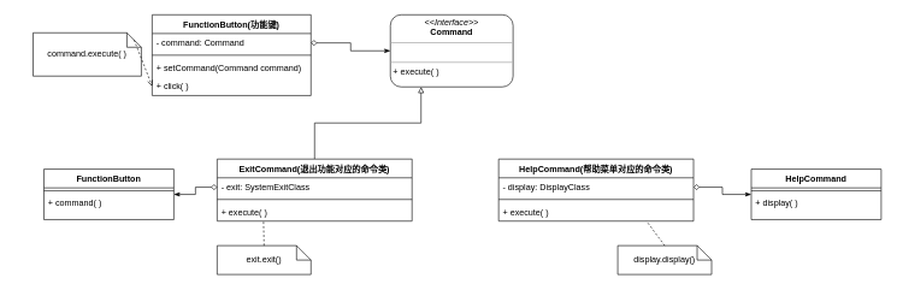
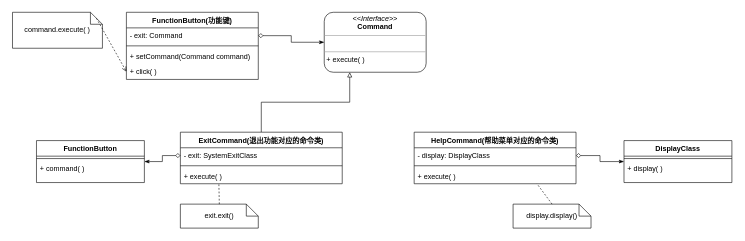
  <mxCell id="0" />
  <mxCell id="1" parent="0" />
  <mxCell id="2" value="&lt;p style=&quot;margin: 0px ; margin-top: 4px ; text-align: center&quot;&gt;&lt;i&gt;&amp;lt;&amp;lt;Interface&amp;gt;&amp;gt;&lt;/i&gt;&lt;br&gt;&lt;b&gt;Command&lt;/b&gt;&lt;/p&gt;&lt;hr size=&quot;1&quot;&gt;&lt;p style=&quot;margin: 0px ; margin-left: 4px&quot;&gt;&lt;br&gt;&lt;/p&gt;&lt;hr size=&quot;1&quot;&gt;&lt;p style=&quot;margin: 0px ; margin-left: 4px&quot;&gt;+ execute( )&lt;/p&gt;" style="verticalAlign=top;align=left;overflow=fill;fontSize=12;fontFamily=Helvetica;html=1;rounded=1;" vertex="1" parent="1"><mxGeometry x="540" y="20" width="170" height="100" as="geometry" /></mxCell>
  <mxCell id="3" value="FunctionButton(功能键)" style="swimlane;fontStyle=1;align=center;verticalAlign=top;childLayout=stackLayout;horizontal=1;startSize=26;horizontalStack=0;resizeParent=1;resizeParentMax=0;resizeLast=0;collapsible=1;marginBottom=0;" vertex="1" parent="1"><mxGeometry x="210" y="20" width="220" height="112" as="geometry" /></mxCell>
- <mxCell id="4" value="- command: Command" style="text;strokeColor=none;fillColor=none;align=left;verticalAlign=top;spacingLeft=4;spacingRight=4;overflow=hidden;rotatable=0;points=[[0,0.5],[1,0.5]];portConstraint=eastwest;" vertex="1" parent="3"><mxGeometry y="26" width="220" height="26" as="geometry" /></mxCell>
+ <mxCell id="4" value="- exit: Command" style="text;strokeColor=none;fillColor=none;align=left;verticalAlign=top;spacingLeft=4;spacingRight=4;overflow=hidden;rotatable=0;points=[[0,0.5],[1,0.5]];portConstraint=eastwest;" vertex="1" parent="3"><mxGeometry y="26" width="220" height="26" as="geometry" /></mxCell>
  <mxCell id="5" value="" style="line;strokeWidth=1;fillColor=none;align=left;verticalAlign=middle;spacingTop=-1;spacingLeft=3;spacingRight=3;rotatable=0;labelPosition=right;points=[];portConstraint=eastwest;" vertex="1" parent="3"><mxGeometry y="52" width="220" height="8" as="geometry" /></mxCell>
  <mxCell id="6" value="+ setCommand(Command command)" style="text;strokeColor=none;fillColor=none;align=left;verticalAlign=top;spacingLeft=4;spacingRight=4;overflow=hidden;rotatable=0;points=[[0,0.5],[1,0.5]];portConstraint=eastwest;" vertex="1" parent="3"><mxGeometry y="60" width="220" height="26" as="geometry" /></mxCell>
  <mxCell id="7" value="+ click( )" style="text;strokeColor=none;fillColor=none;align=left;verticalAlign=top;spacingLeft=4;spacingRight=4;overflow=hidden;rotatable=0;points=[[0,0.5],[1,0.5]];portConstraint=eastwest;" vertex="1" parent="3"><mxGeometry y="86" width="220" height="26" as="geometry" /></mxCell>
- <mxCell id="8" value="command.execute( )" style="shape=note;size=20;whiteSpace=wrap;html=1;" vertex="1" parent="1"><mxGeometry x="45" y="45" width="150" height="60" as="geometry" /></mxCell>
+ <mxCell id="8" value="command.execute( )" style="shape=note;size=20;whiteSpace=wrap;html=1;" vertex="1" parent="1"><mxGeometry x="20" y="20" width="150" height="60" as="geometry" /></mxCell>
  <mxCell id="9" value="" style="endArrow=open;html=1;exitX=0;exitY=0;exitDx=140;exitDy=10;exitPerimeter=0;entryX=0;entryY=0.5;entryDx=0;entryDy=0;dashed=1;" edge="1" parent="1" source="8" target="7"><mxGeometry width="50" height="50" relative="1" as="geometry"><mxPoint x="160" y="180" as="sourcePoint" /><mxPoint x="210" y="130" as="targetPoint" /></mxGeometry></mxCell>
  <mxCell id="10" style="edgeStyle=orthogonalEdgeStyle;rounded=0;orthogonalLoop=1;jettySize=auto;html=1;exitX=1;exitY=0.5;exitDx=0;exitDy=0;entryX=0;entryY=0.5;entryDx=0;entryDy=0;endArrow=classicThin;endFill=1;startArrow=diamond;startFill=0;" edge="1" parent="1" source="4" target="2"><mxGeometry relative="1" as="geometry" /></mxCell>
  <mxCell id="11" style="edgeStyle=orthogonalEdgeStyle;rounded=0;orthogonalLoop=1;jettySize=auto;html=1;exitX=0.5;exitY=0;exitDx=0;exitDy=0;entryX=0.25;entryY=1;entryDx=0;entryDy=0;startArrow=none;startFill=0;endArrow=block;endFill=0;" edge="1" parent="1" source="12" target="2"><mxGeometry relative="1" as="geometry" /></mxCell>
  <mxCell id="12" value="ExitCommand(退出功能对应的命令类)" style="swimlane;fontStyle=1;align=center;verticalAlign=top;childLayout=stackLayout;horizontal=1;startSize=26;horizontalStack=0;resizeParent=1;resizeParentMax=0;resizeLast=0;collapsible=1;marginBottom=0;" vertex="1" parent="1"><mxGeometry x="300" y="220" width="270" height="86" as="geometry" /></mxCell>
  <mxCell id="13" value="- exit: SystemExitClass" style="text;strokeColor=none;fillColor=none;align=left;verticalAlign=top;spacingLeft=4;spacingRight=4;overflow=hidden;rotatable=0;points=[[0,0.5],[1,0.5]];portConstraint=eastwest;" vertex="1" parent="12"><mxGeometry y="26" width="270" height="26" as="geometry" /></mxCell>
  <mxCell id="14" value="" style="line;strokeWidth=1;fillColor=none;align=left;verticalAlign=middle;spacingTop=-1;spacingLeft=3;spacingRight=3;rotatable=0;labelPosition=right;points=[];portConstraint=eastwest;" vertex="1" parent="12"><mxGeometry y="52" width="270" height="8" as="geometry" /></mxCell>
  <mxCell id="15" value="+ execute( )" style="text;strokeColor=none;fillColor=none;align=left;verticalAlign=top;spacingLeft=4;spacingRight=4;overflow=hidden;rotatable=0;points=[[0,0.5],[1,0.5]];portConstraint=eastwest;" vertex="1" parent="12"><mxGeometry y="60" width="270" height="26" as="geometry" /></mxCell>
  <mxCell id="16" value="FunctionButton" style="swimlane;fontStyle=1;align=center;verticalAlign=top;childLayout=stackLayout;horizontal=1;startSize=26;horizontalStack=0;resizeParent=1;resizeParentMax=0;resizeLast=0;collapsible=1;marginBottom=0;" vertex="1" parent="1"><mxGeometry x="60" y="234" width="180" height="70" as="geometry" /></mxCell>
  <mxCell id="17" value="" style="line;strokeWidth=1;fillColor=none;align=left;verticalAlign=middle;spacingTop=-1;spacingLeft=3;spacingRight=3;rotatable=0;labelPosition=right;points=[];portConstraint=eastwest;" vertex="1" parent="16"><mxGeometry y="26" width="180" height="8" as="geometry" /></mxCell>
  <mxCell id="18" value="+ command( )" style="text;strokeColor=none;fillColor=none;align=left;verticalAlign=top;spacingLeft=4;spacingRight=4;overflow=hidden;rotatable=0;points=[[0,0.5],[1,0.5]];portConstraint=eastwest;" vertex="1" parent="16"><mxGeometry y="34" width="180" height="36" as="geometry" /></mxCell>
  <mxCell id="19" style="edgeStyle=orthogonalEdgeStyle;rounded=0;orthogonalLoop=1;jettySize=auto;html=1;exitX=0;exitY=0.5;exitDx=0;exitDy=0;entryX=1;entryY=0.5;entryDx=0;entryDy=0;startArrow=diamond;startFill=0;endArrow=classicThin;endFill=1;" edge="1" parent="1" source="13" target="16"><mxGeometry relative="1" as="geometry" /></mxCell>
  <mxCell id="20" value="HelpCommand(帮助菜单对应的命令类)" style="swimlane;fontStyle=1;align=center;verticalAlign=top;childLayout=stackLayout;horizontal=1;startSize=26;horizontalStack=0;resizeParent=1;resizeParentMax=0;resizeLast=0;collapsible=1;marginBottom=0;" vertex="1" parent="1"><mxGeometry x="690" y="220" width="270" height="86" as="geometry" /></mxCell>
  <mxCell id="21" value="- display: DisplayClass" style="text;strokeColor=none;fillColor=none;align=left;verticalAlign=top;spacingLeft=4;spacingRight=4;overflow=hidden;rotatable=0;points=[[0,0.5],[1,0.5]];portConstraint=eastwest;" vertex="1" parent="20"><mxGeometry y="26" width="270" height="26" as="geometry" /></mxCell>
  <mxCell id="22" value="" style="line;strokeWidth=1;fillColor=none;align=left;verticalAlign=middle;spacingTop=-1;spacingLeft=3;spacingRight=3;rotatable=0;labelPosition=right;points=[];portConstraint=eastwest;" vertex="1" parent="20"><mxGeometry y="52" width="270" height="8" as="geometry" /></mxCell>
  <mxCell id="23" value="+ execute( )" style="text;strokeColor=none;fillColor=none;align=left;verticalAlign=top;spacingLeft=4;spacingRight=4;overflow=hidden;rotatable=0;points=[[0,0.5],[1,0.5]];portConstraint=eastwest;" vertex="1" parent="20"><mxGeometry y="60" width="270" height="26" as="geometry" /></mxCell>
- <mxCell id="24" value="HelpCommand" style="swimlane;fontStyle=1;align=center;verticalAlign=top;childLayout=stackLayout;horizontal=1;startSize=26;horizontalStack=0;resizeParent=1;resizeParentMax=0;resizeLast=0;collapsible=1;marginBottom=0;" vertex="1" parent="1"><mxGeometry x="1040" y="234" width="180" height="70" as="geometry" /></mxCell>
+ <mxCell id="24" value="DisplayClass" style="swimlane;fontStyle=1;align=center;verticalAlign=top;childLayout=stackLayout;horizontal=1;startSize=26;horizontalStack=0;resizeParent=1;resizeParentMax=0;resizeLast=0;collapsible=1;marginBottom=0;" vertex="1" parent="1"><mxGeometry x="1040" y="234" width="180" height="70" as="geometry" /></mxCell>
  <mxCell id="25" value="" style="line;strokeWidth=1;fillColor=none;align=left;verticalAlign=middle;spacingTop=-1;spacingLeft=3;spacingRight=3;rotatable=0;labelPosition=right;points=[];portConstraint=eastwest;" vertex="1" parent="24"><mxGeometry y="26" width="180" height="8" as="geometry" /></mxCell>
  <mxCell id="26" value="+ display( )" style="text;strokeColor=none;fillColor=none;align=left;verticalAlign=top;spacingLeft=4;spacingRight=4;overflow=hidden;rotatable=0;points=[[0,0.5],[1,0.5]];portConstraint=eastwest;" vertex="1" parent="24"><mxGeometry y="34" width="180" height="36" as="geometry" /></mxCell>
  <mxCell id="27" style="edgeStyle=orthogonalEdgeStyle;rounded=0;orthogonalLoop=1;jettySize=auto;html=1;exitX=1;exitY=0.5;exitDx=0;exitDy=0;entryX=0;entryY=0.5;entryDx=0;entryDy=0;startArrow=diamond;startFill=0;endArrow=classicThin;endFill=1;" edge="1" parent="1" source="21" target="24"><mxGeometry relative="1" as="geometry" /></mxCell>
  <mxCell id="28" value="exit.exit()" style="shape=note;size=20;whiteSpace=wrap;html=1;" vertex="1" parent="1"><mxGeometry x="300" y="340" width="130" height="40" as="geometry" /></mxCell>
  <mxCell id="29" value="display.display()" style="shape=note;size=20;whiteSpace=wrap;html=1;" vertex="1" parent="1"><mxGeometry x="855" y="340" width="130" height="40" as="geometry" /></mxCell>
  <mxCell id="30" value="" style="endArrow=none;html=1;exitX=0.5;exitY=0;exitDx=0;exitDy=0;exitPerimeter=0;entryX=0.238;entryY=1.041;entryDx=0;entryDy=0;entryPerimeter=0;dashed=1;" edge="1" parent="1" source="28" target="15"><mxGeometry width="50" height="50" relative="1" as="geometry"><mxPoint x="530" y="360" as="sourcePoint" /><mxPoint x="580" y="310" as="targetPoint" /></mxGeometry></mxCell>
  <mxCell id="31" value="" style="endArrow=none;html=1;dashed=1;exitX=0.5;exitY=0;exitDx=0;exitDy=0;exitPerimeter=0;entryX=0.759;entryY=1.005;entryDx=0;entryDy=0;entryPerimeter=0;" edge="1" parent="1" source="29" target="23"><mxGeometry width="50" height="50" relative="1" as="geometry"><mxPoint x="530" y="290" as="sourcePoint" /><mxPoint x="580" y="240" as="targetPoint" /></mxGeometry></mxCell>
